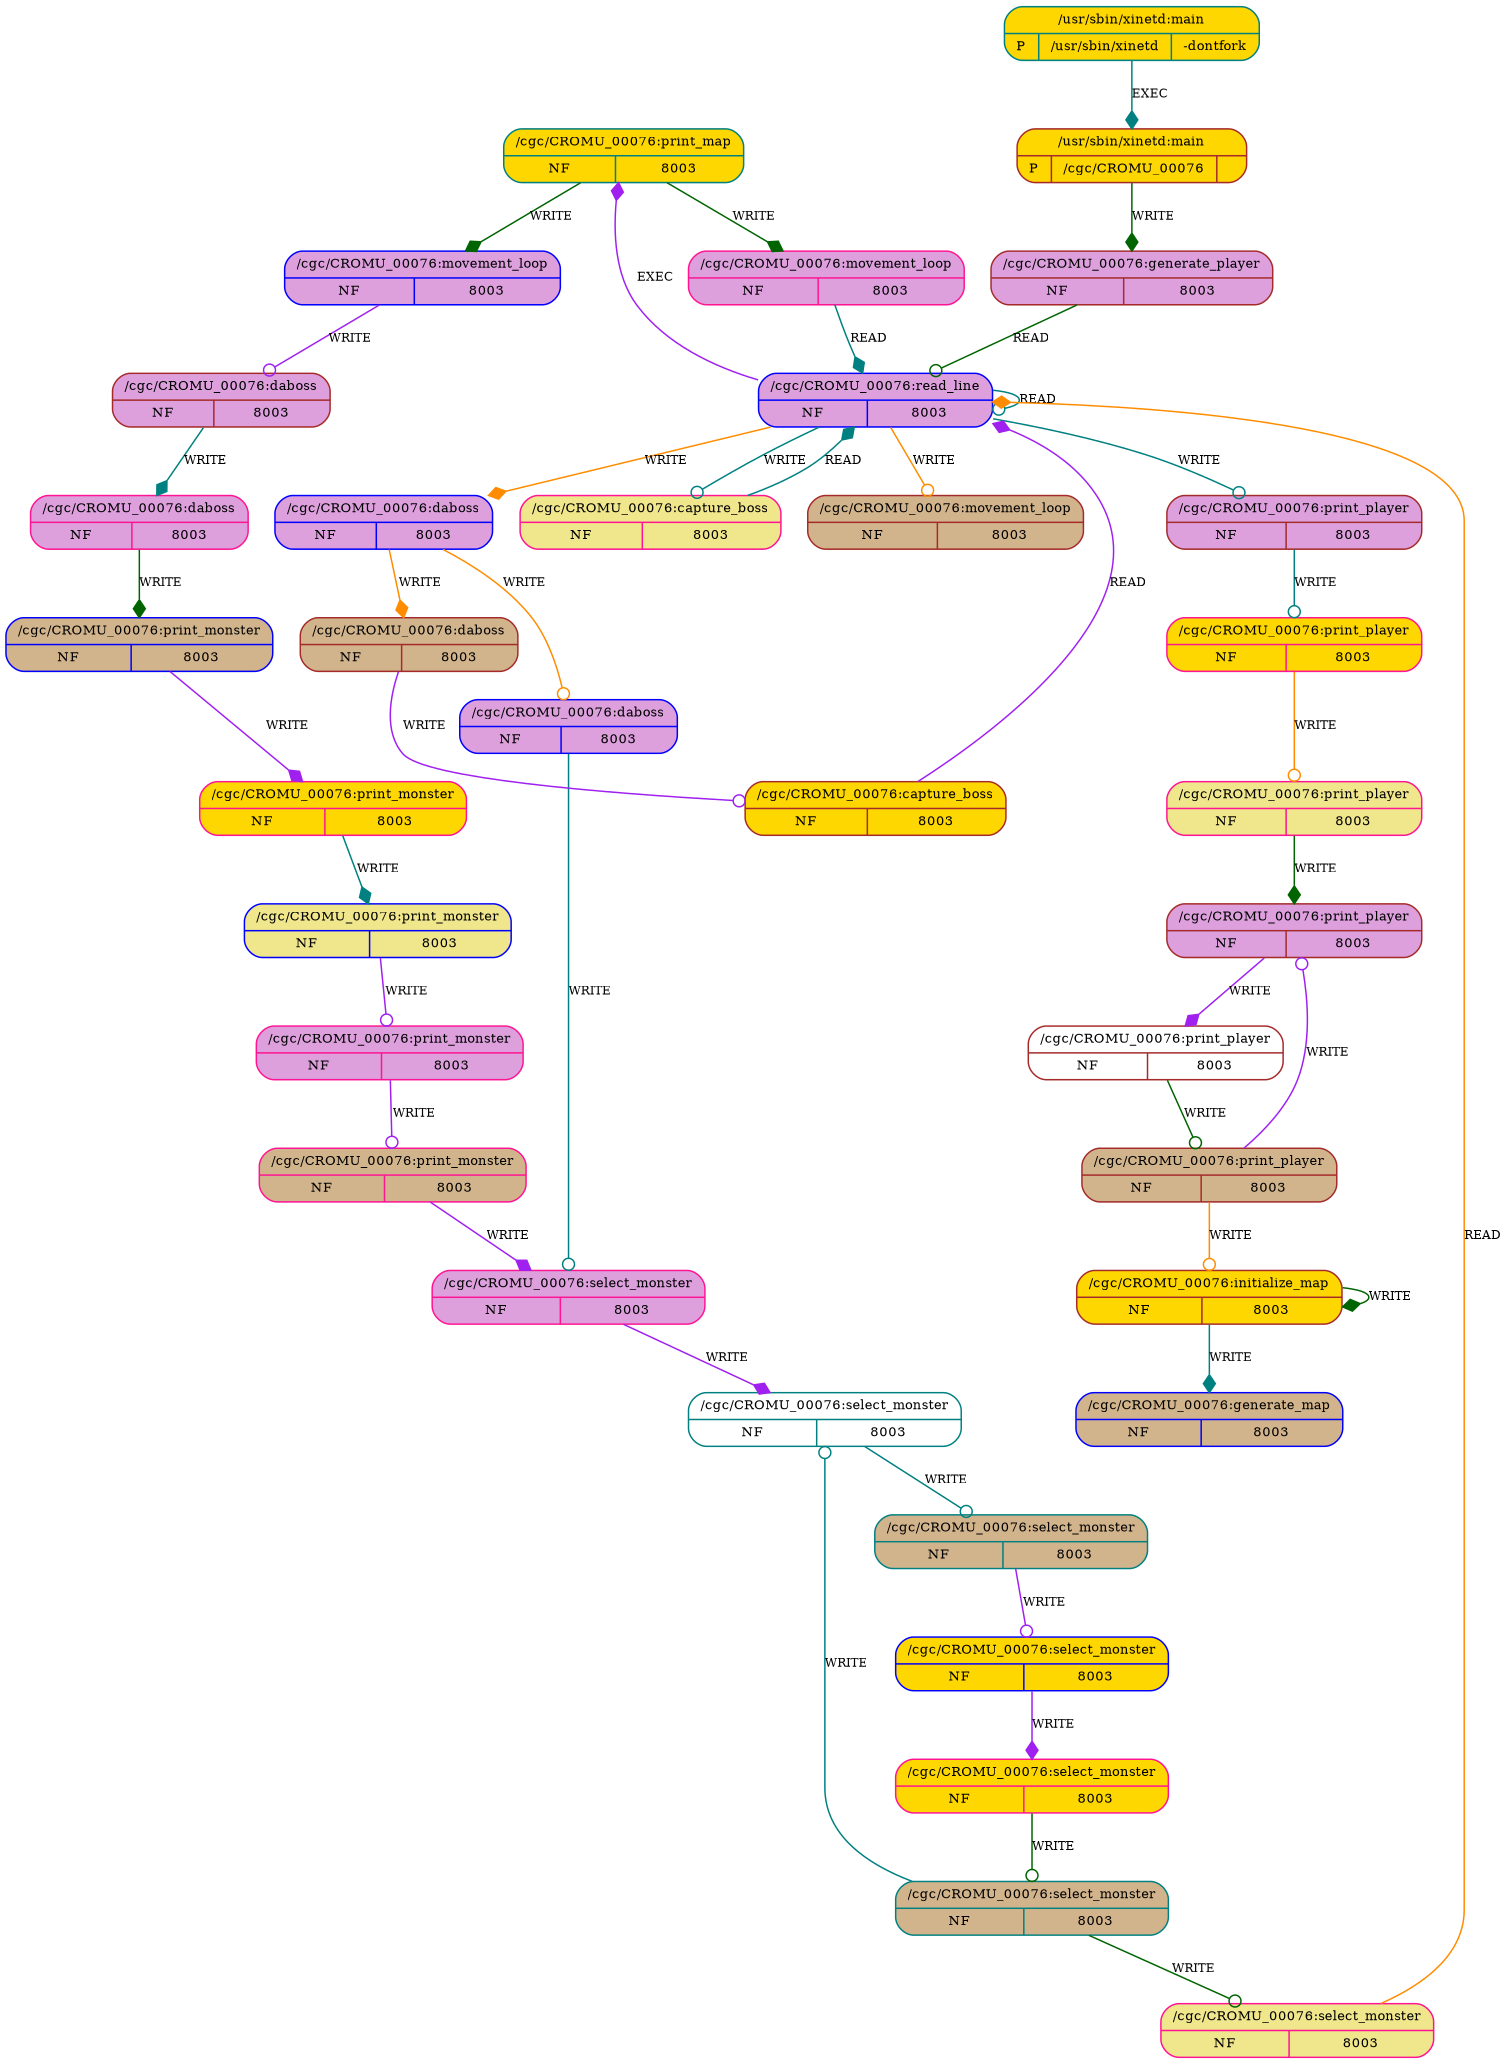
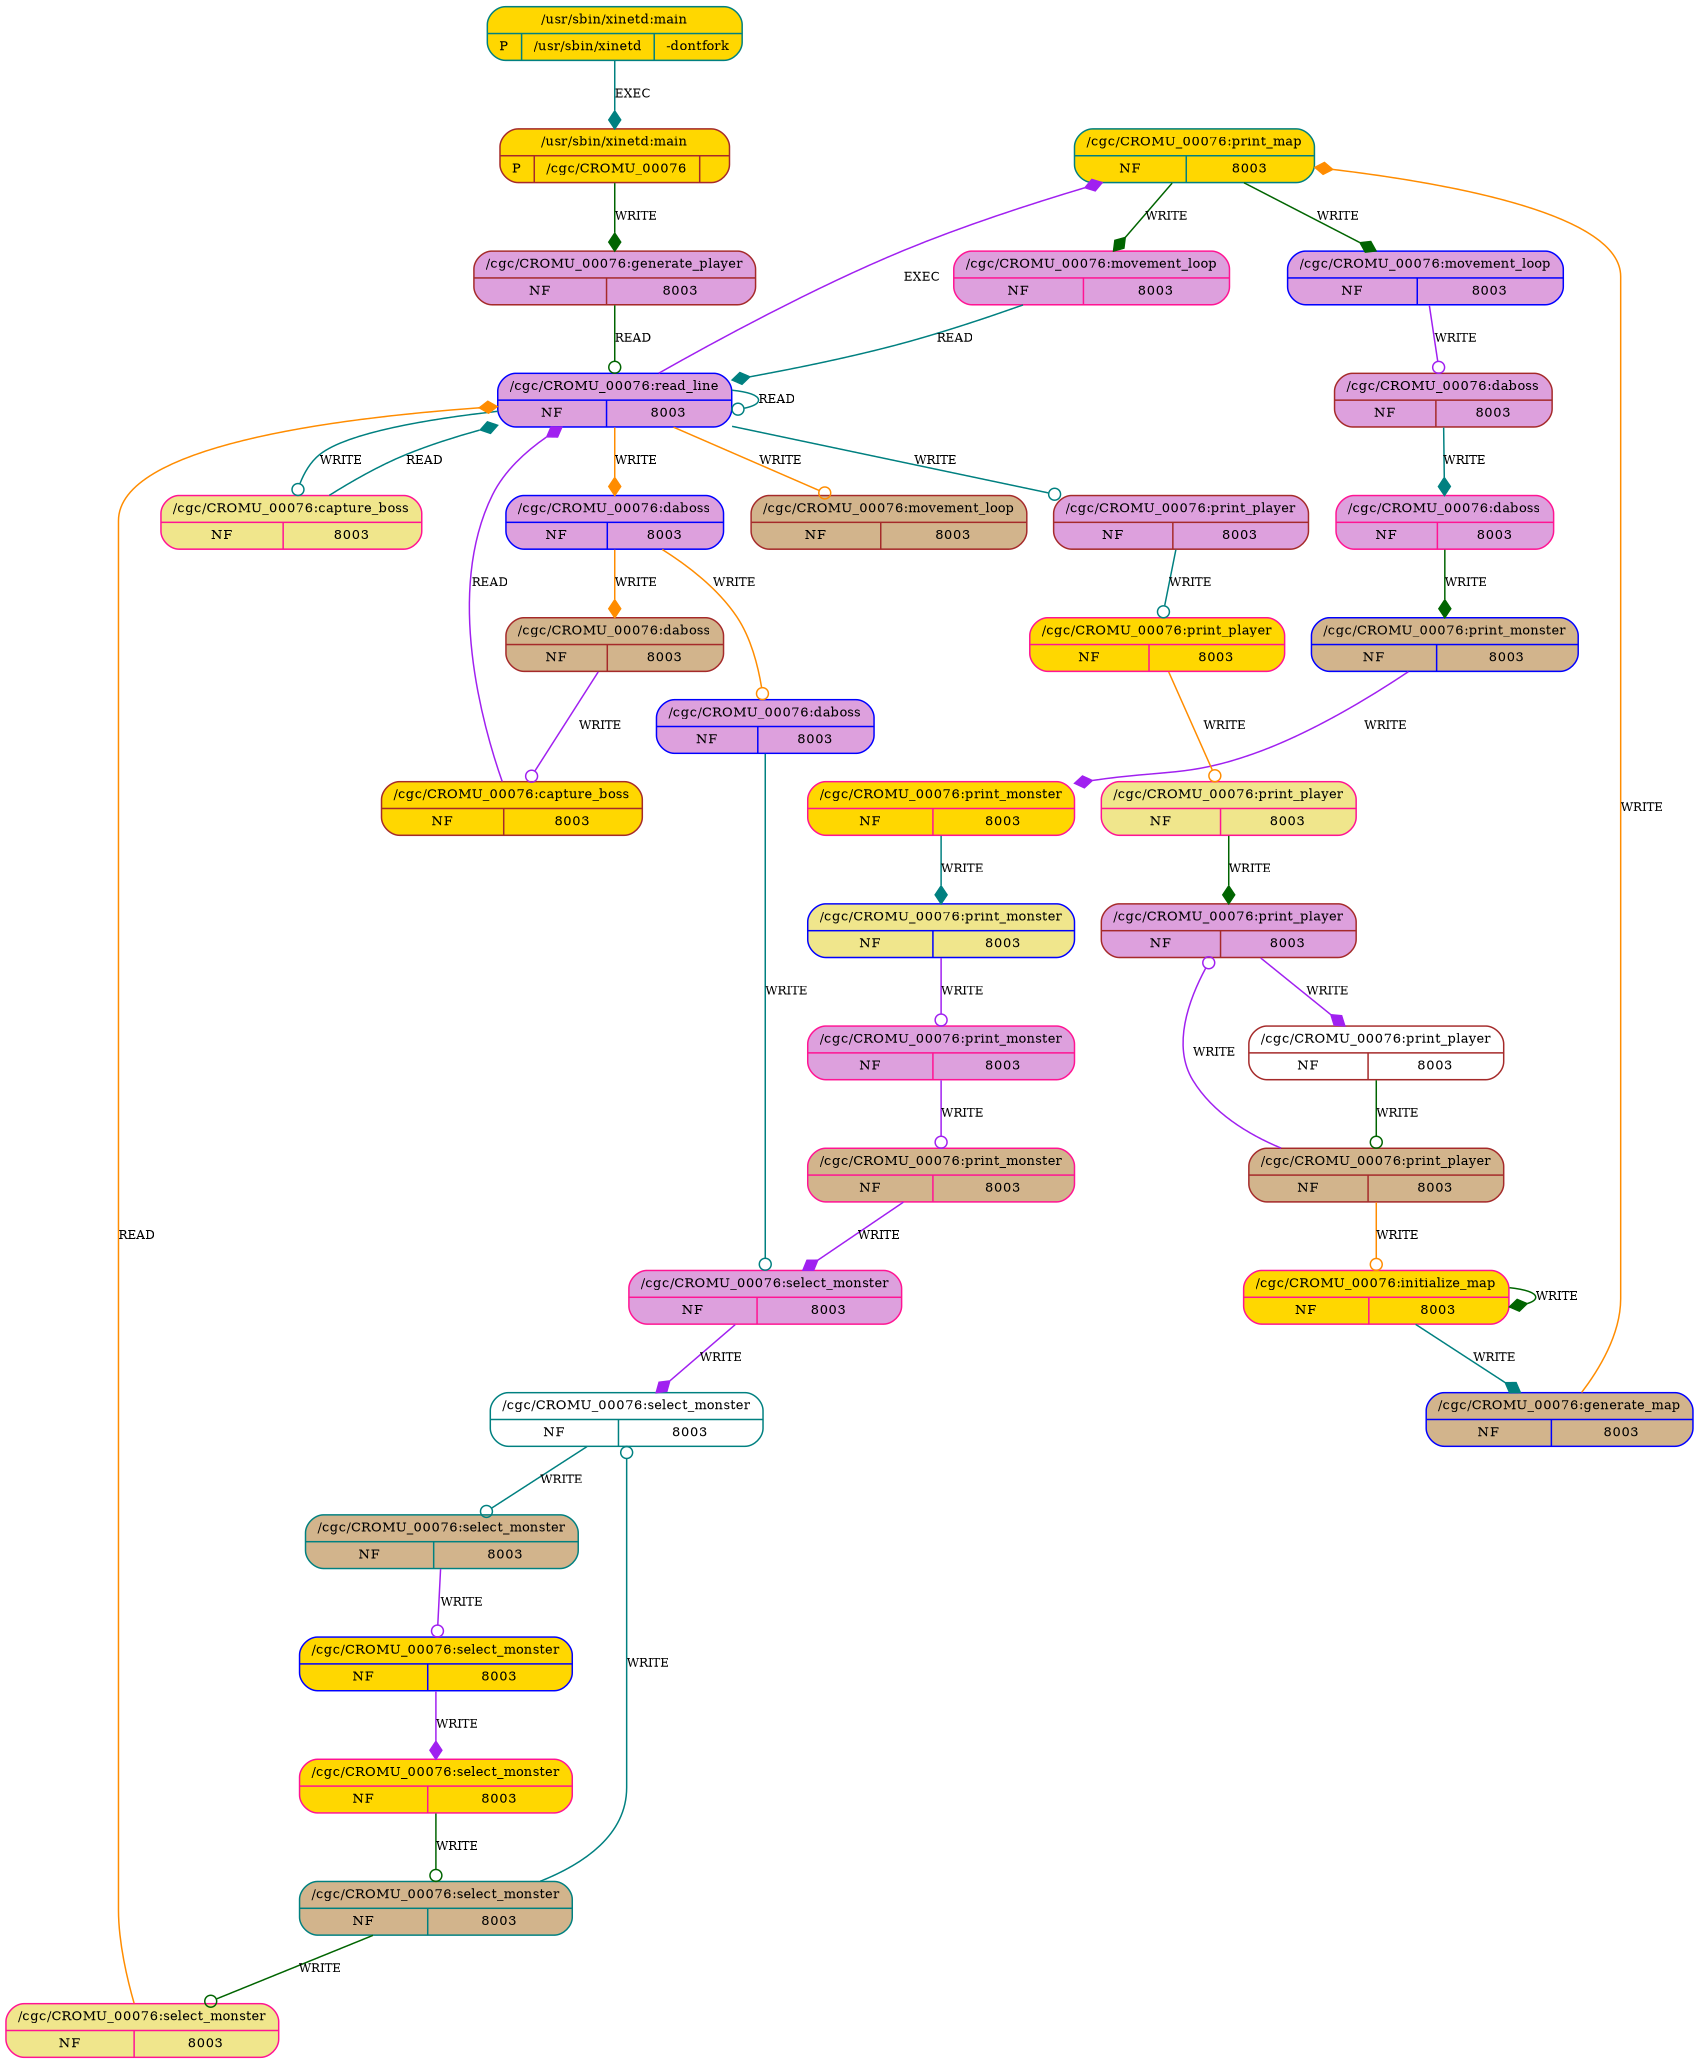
  digraph {
    node [color=deeppink fillcolor=plum fontsize=9 shape=Mrecord style=filled]
    edge [arrowhead=diamond color=teal fontsize=8]
    n1 [color=teal fillcolor=gold label="{{/cgc/CROMU_00076:print_map}|{NF|8003}}"]
    n2 [label="{{/cgc/CROMU_00076:movement_loop}|{NF|8003}}"]
    n3 [color=blue label="{{/cgc/CROMU_00076:movement_loop}|{NF|8003}}"]
    n4 [color=blue label="{{/cgc/CROMU_00076:read_line}|{NF|8003}}"]
    n5 [color=brown label="{{/cgc/CROMU_00076:daboss}|{NF|8003}}"]
-   n6 [color=brown fillcolor=gold label="{{/cgc/CROMU_00076:initialize_map}|{NF|8003}}"]
+   n6 [fillcolor=gold label="{{/cgc/CROMU_00076:initialize_map}|{NF|8003}}"]
    n7 [color=blue fillcolor=tan label="{{/cgc/CROMU_00076:generate_map}|{NF|8003}}"]
    n8 [label="{{/cgc/CROMU_00076:select_monster}|{NF|8003}}"]
    n9 [color=teal fillcolor=white label="{{/cgc/CROMU_00076:select_monster}|{NF|8003}}"]
    n10 [color=teal fillcolor=tan label="{{/cgc/CROMU_00076:select_monster}|{NF|8003}}"]
    n11 [color=blue fillcolor=gold label="{{/cgc/CROMU_00076:select_monster}|{NF|8003}}"]
    n12 [fillcolor=gold label="{{/cgc/CROMU_00076:select_monster}|{NF|8003}}"]
    n13 [color=teal fillcolor=tan label="{{/cgc/CROMU_00076:select_monster}|{NF|8003}}"]
    n14 [fillcolor=khaki label="{{/cgc/CROMU_00076:select_monster}|{NF|8003}}"]
    n15 [color=blue label="{{/cgc/CROMU_00076:daboss}|{NF|8003}}"]
    n16 [fillcolor=khaki label="{{/cgc/CROMU_00076:capture_boss}|{NF|8003}}"]
    n17 [color=brown fillcolor=tan label="{{/cgc/CROMU_00076:movement_loop}|{NF|8003}}"]
    n18 [color=brown label="{{/cgc/CROMU_00076:print_player}|{NF|8003}}"]
    n19 [color=brown label="{{/cgc/CROMU_00076:generate_player}|{NF|8003}}"]
    n20 [label="{{/cgc/CROMU_00076:daboss}|{NF|8003}}"]
    n21 [color=blue fillcolor=tan label="{{/cgc/CROMU_00076:print_monster}|{NF|8003}}"]
    n22 [fillcolor=gold label="{{/cgc/CROMU_00076:print_monster}|{NF|8003}}"]
    n23 [color=blue label="{{/cgc/CROMU_00076:daboss}|{NF|8003}}"]
    n24 [color=brown fillcolor=tan label="{{/cgc/CROMU_00076:daboss}|{NF|8003}}"]
    n25 [color=brown fillcolor=gold label="{{/cgc/CROMU_00076:capture_boss}|{NF|8003}}"]
    n26 [fillcolor=gold label="{{/cgc/CROMU_00076:print_player}|{NF|8003}}"]
    n27 [fillcolor=khaki label="{{/cgc/CROMU_00076:print_player}|{NF|8003}}"]
    n28 [color=brown label="{{/cgc/CROMU_00076:print_player}|{NF|8003}}"]
    n29 [color=brown fillcolor=white label="{{/cgc/CROMU_00076:print_player}|{NF|8003}}"]
    n30 [color=brown fillcolor=tan label="{{/cgc/CROMU_00076:print_player}|{NF|8003}}"]
    n31 [color=blue fillcolor=khaki label="{{/cgc/CROMU_00076:print_monster}|{NF|8003}}"]
    n32 [label="{{/cgc/CROMU_00076:print_monster}|{NF|8003}}"]
    n33 [fillcolor=tan label="{{/cgc/CROMU_00076:print_monster}|{NF|8003}}"]
    n34 [color=teal fillcolor=gold label="{{/usr/sbin/xinetd:main}|{P|/usr/sbin/xinetd|-dontfork}}"]
    n35 [color=brown fillcolor=gold label="{{/usr/sbin/xinetd:main}|{P|/cgc/CROMU_00076|}}"]
    n1 -> n2 [color=darkgreen label=WRITE]
    n1 -> n3 [color=darkgreen label=WRITE]
    n2 -> n4 [label=READ]
    n3 -> n5 [arrowhead=odot color=purple label=WRITE]
    n4 -> n1 [color=purple label=EXEC]
    n4 -> n4 [arrowhead=odot label=READ]
    n4 -> n15 [color=darkorange label=WRITE]
    n4 -> n16 [arrowhead=odot label=WRITE]
    n4 -> n17 [arrowhead=odot color=darkorange label=WRITE]
    n4 -> n18 [arrowhead=odot label=WRITE]
    n5 -> n20 [label=WRITE]
    n6 -> n6 [color=darkgreen label=WRITE]
    n6 -> n7 [label=WRITE]
+   n7 -> n1 [color=darkorange label=WRITE]
    n8 -> n9 [color=purple label=WRITE]
    n9 -> n10 [arrowhead=odot label=WRITE]
    n10 -> n11 [arrowhead=odot color=purple label=WRITE]
    n11 -> n12 [color=purple label=WRITE]
    n12 -> n13 [arrowhead=odot color=darkgreen label=WRITE]
    n13 -> n9 [arrowhead=odot label=WRITE]
    n13 -> n14 [arrowhead=odot color=darkgreen label=WRITE]
    n14 -> n4 [color=darkorange label=READ]
    n15 -> n23 [arrowhead=odot color=darkorange label=WRITE]
    n15 -> n24 [color=darkorange label=WRITE]
    n16 -> n4 [label=READ]
    n18 -> n26 [arrowhead=odot label=WRITE]
    n19 -> n4 [arrowhead=odot color=darkgreen label=READ]
    n20 -> n21 [color=darkgreen label=WRITE]
    n21 -> n22 [color=purple label=WRITE]
    n22 -> n31 [label=WRITE]
    n23 -> n8 [arrowhead=odot label=WRITE]
    n24 -> n25 [arrowhead=odot color=purple label=WRITE]
    n25 -> n4 [color=purple label=READ]
    n26 -> n27 [arrowhead=odot color=darkorange label=WRITE]
    n27 -> n28 [color=darkgreen label=WRITE]
    n28 -> n29 [color=purple label=WRITE]
    n29 -> n30 [arrowhead=odot color=darkgreen label=WRITE]
    n30 -> n6 [arrowhead=odot color=darkorange label=WRITE]
    n30 -> n28 [arrowhead=odot color=purple label=WRITE]
    n31 -> n32 [arrowhead=odot color=purple label=WRITE]
    n32 -> n33 [arrowhead=odot color=purple label=WRITE]
    n33 -> n8 [color=purple label=WRITE]
    n34 -> n35 [label=EXEC]
    n35 -> n19 [color=darkgreen label=WRITE]
  }
